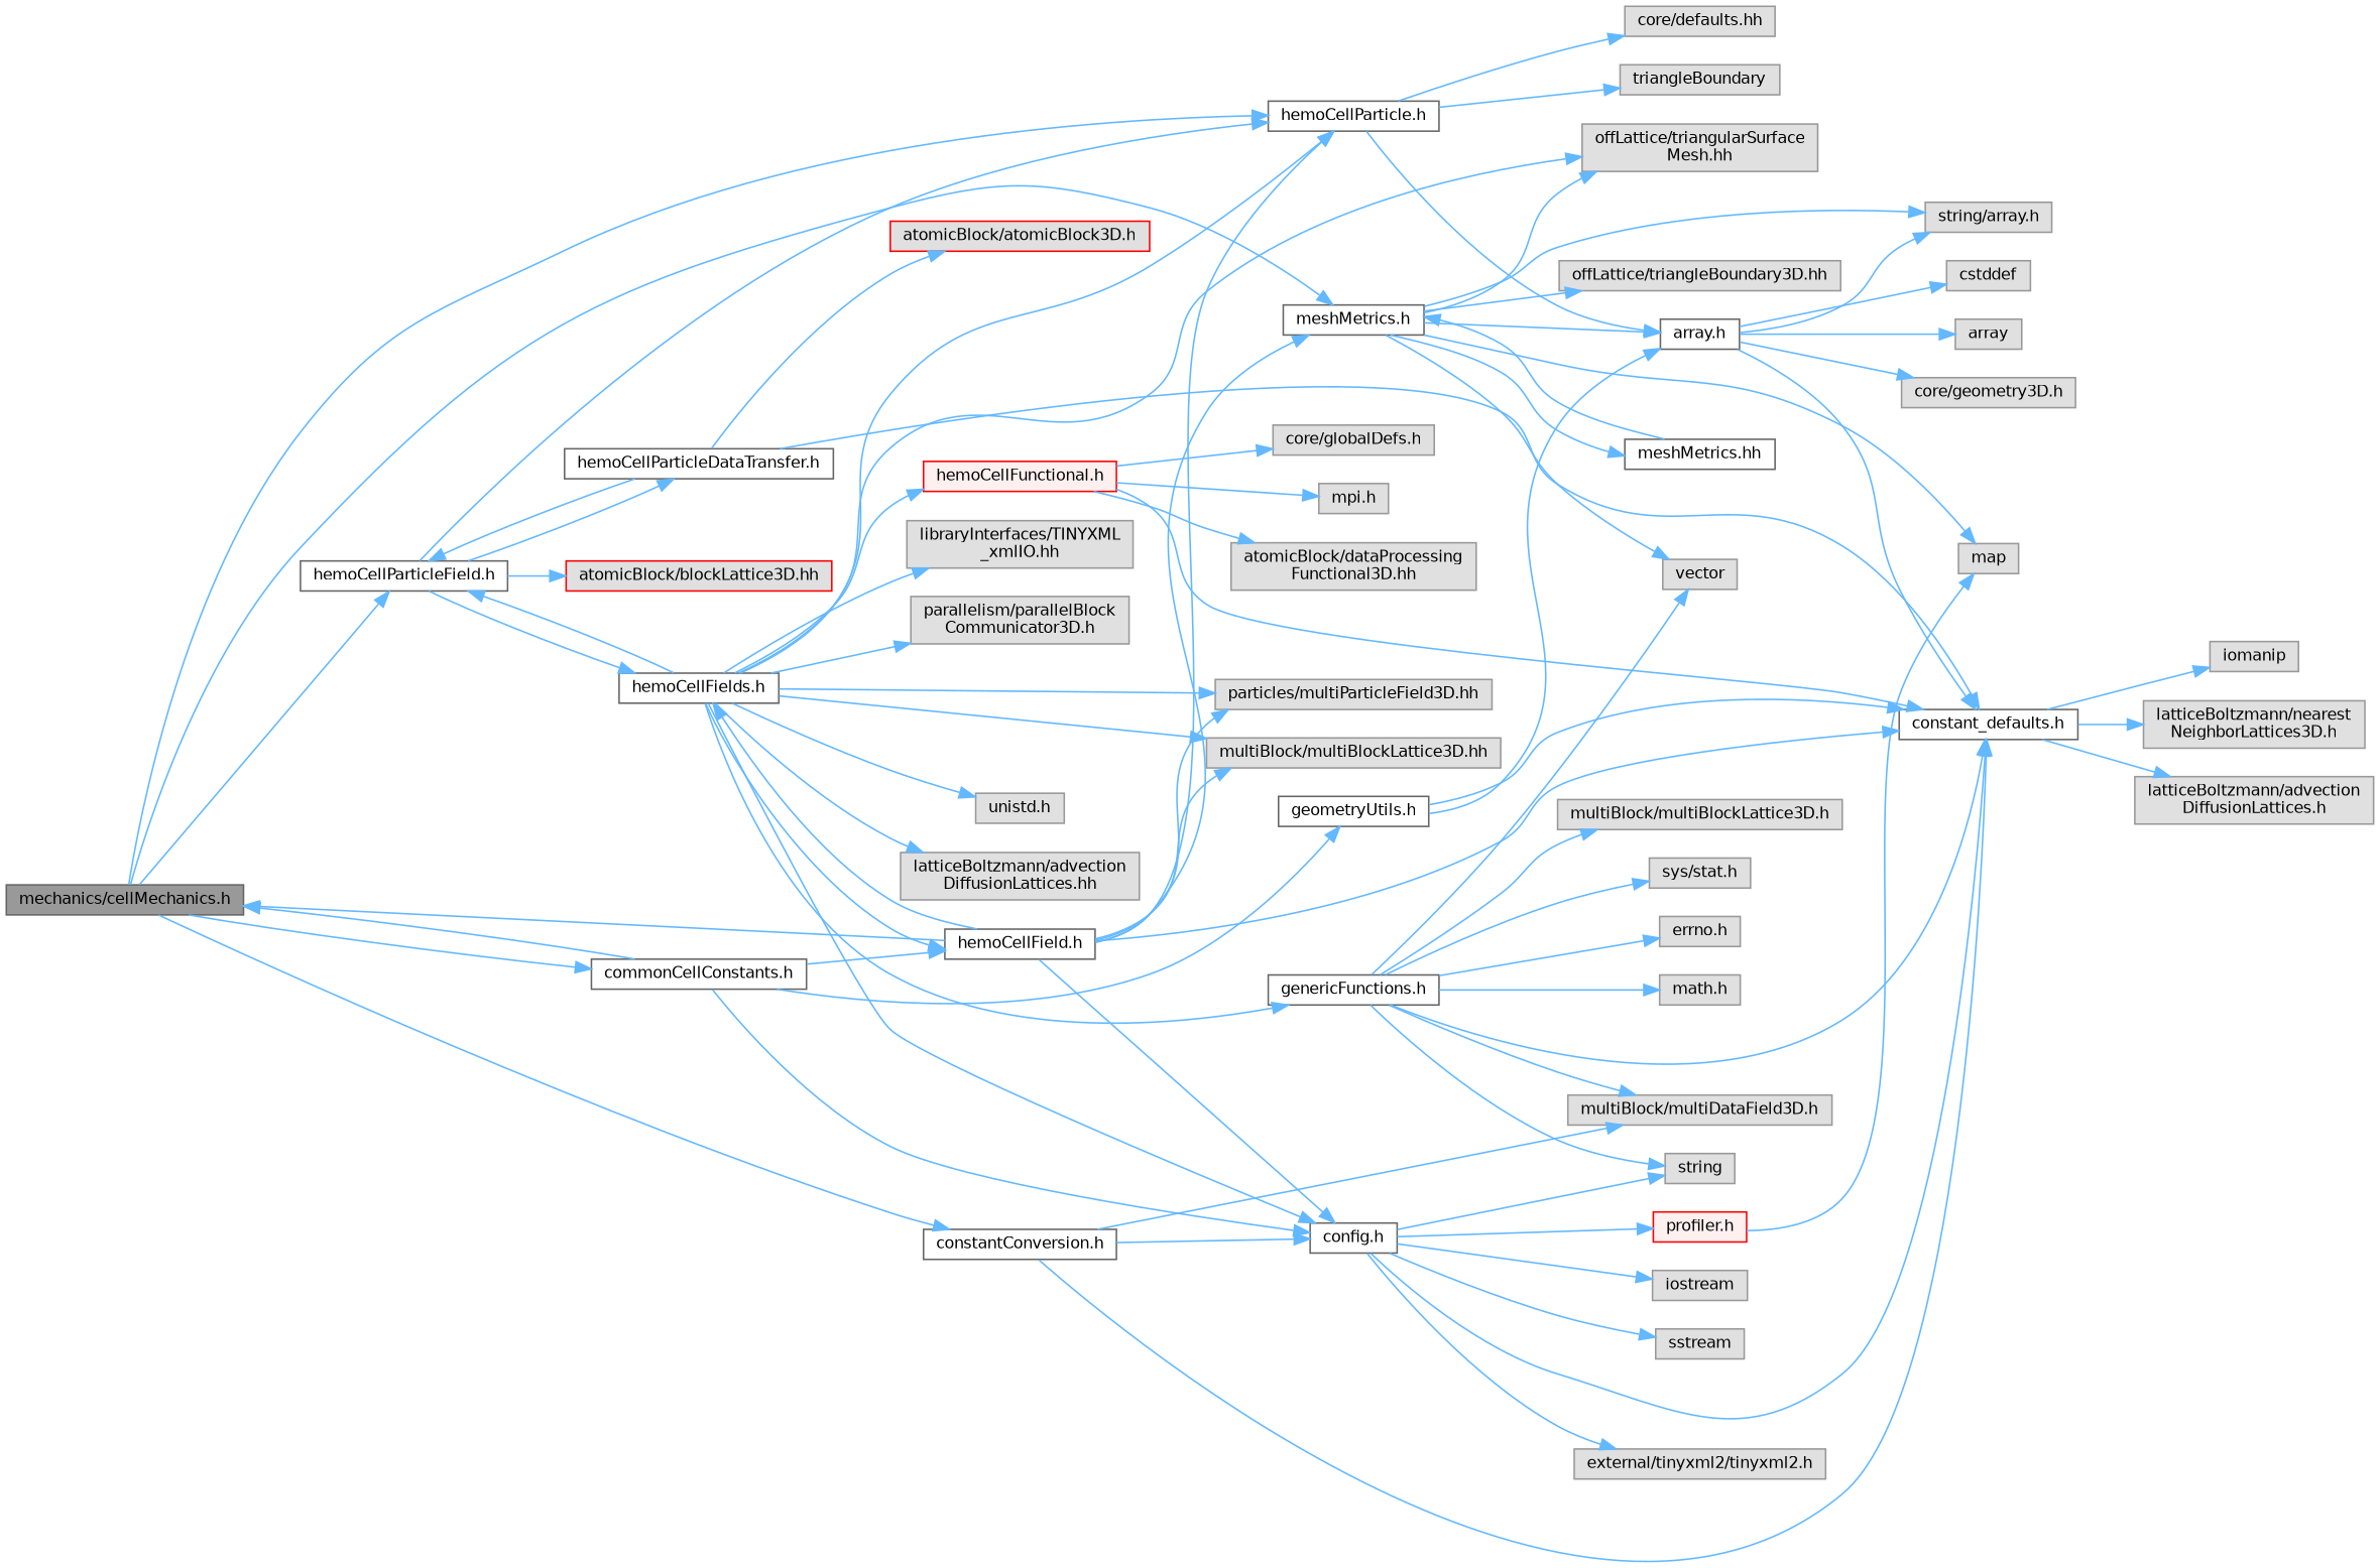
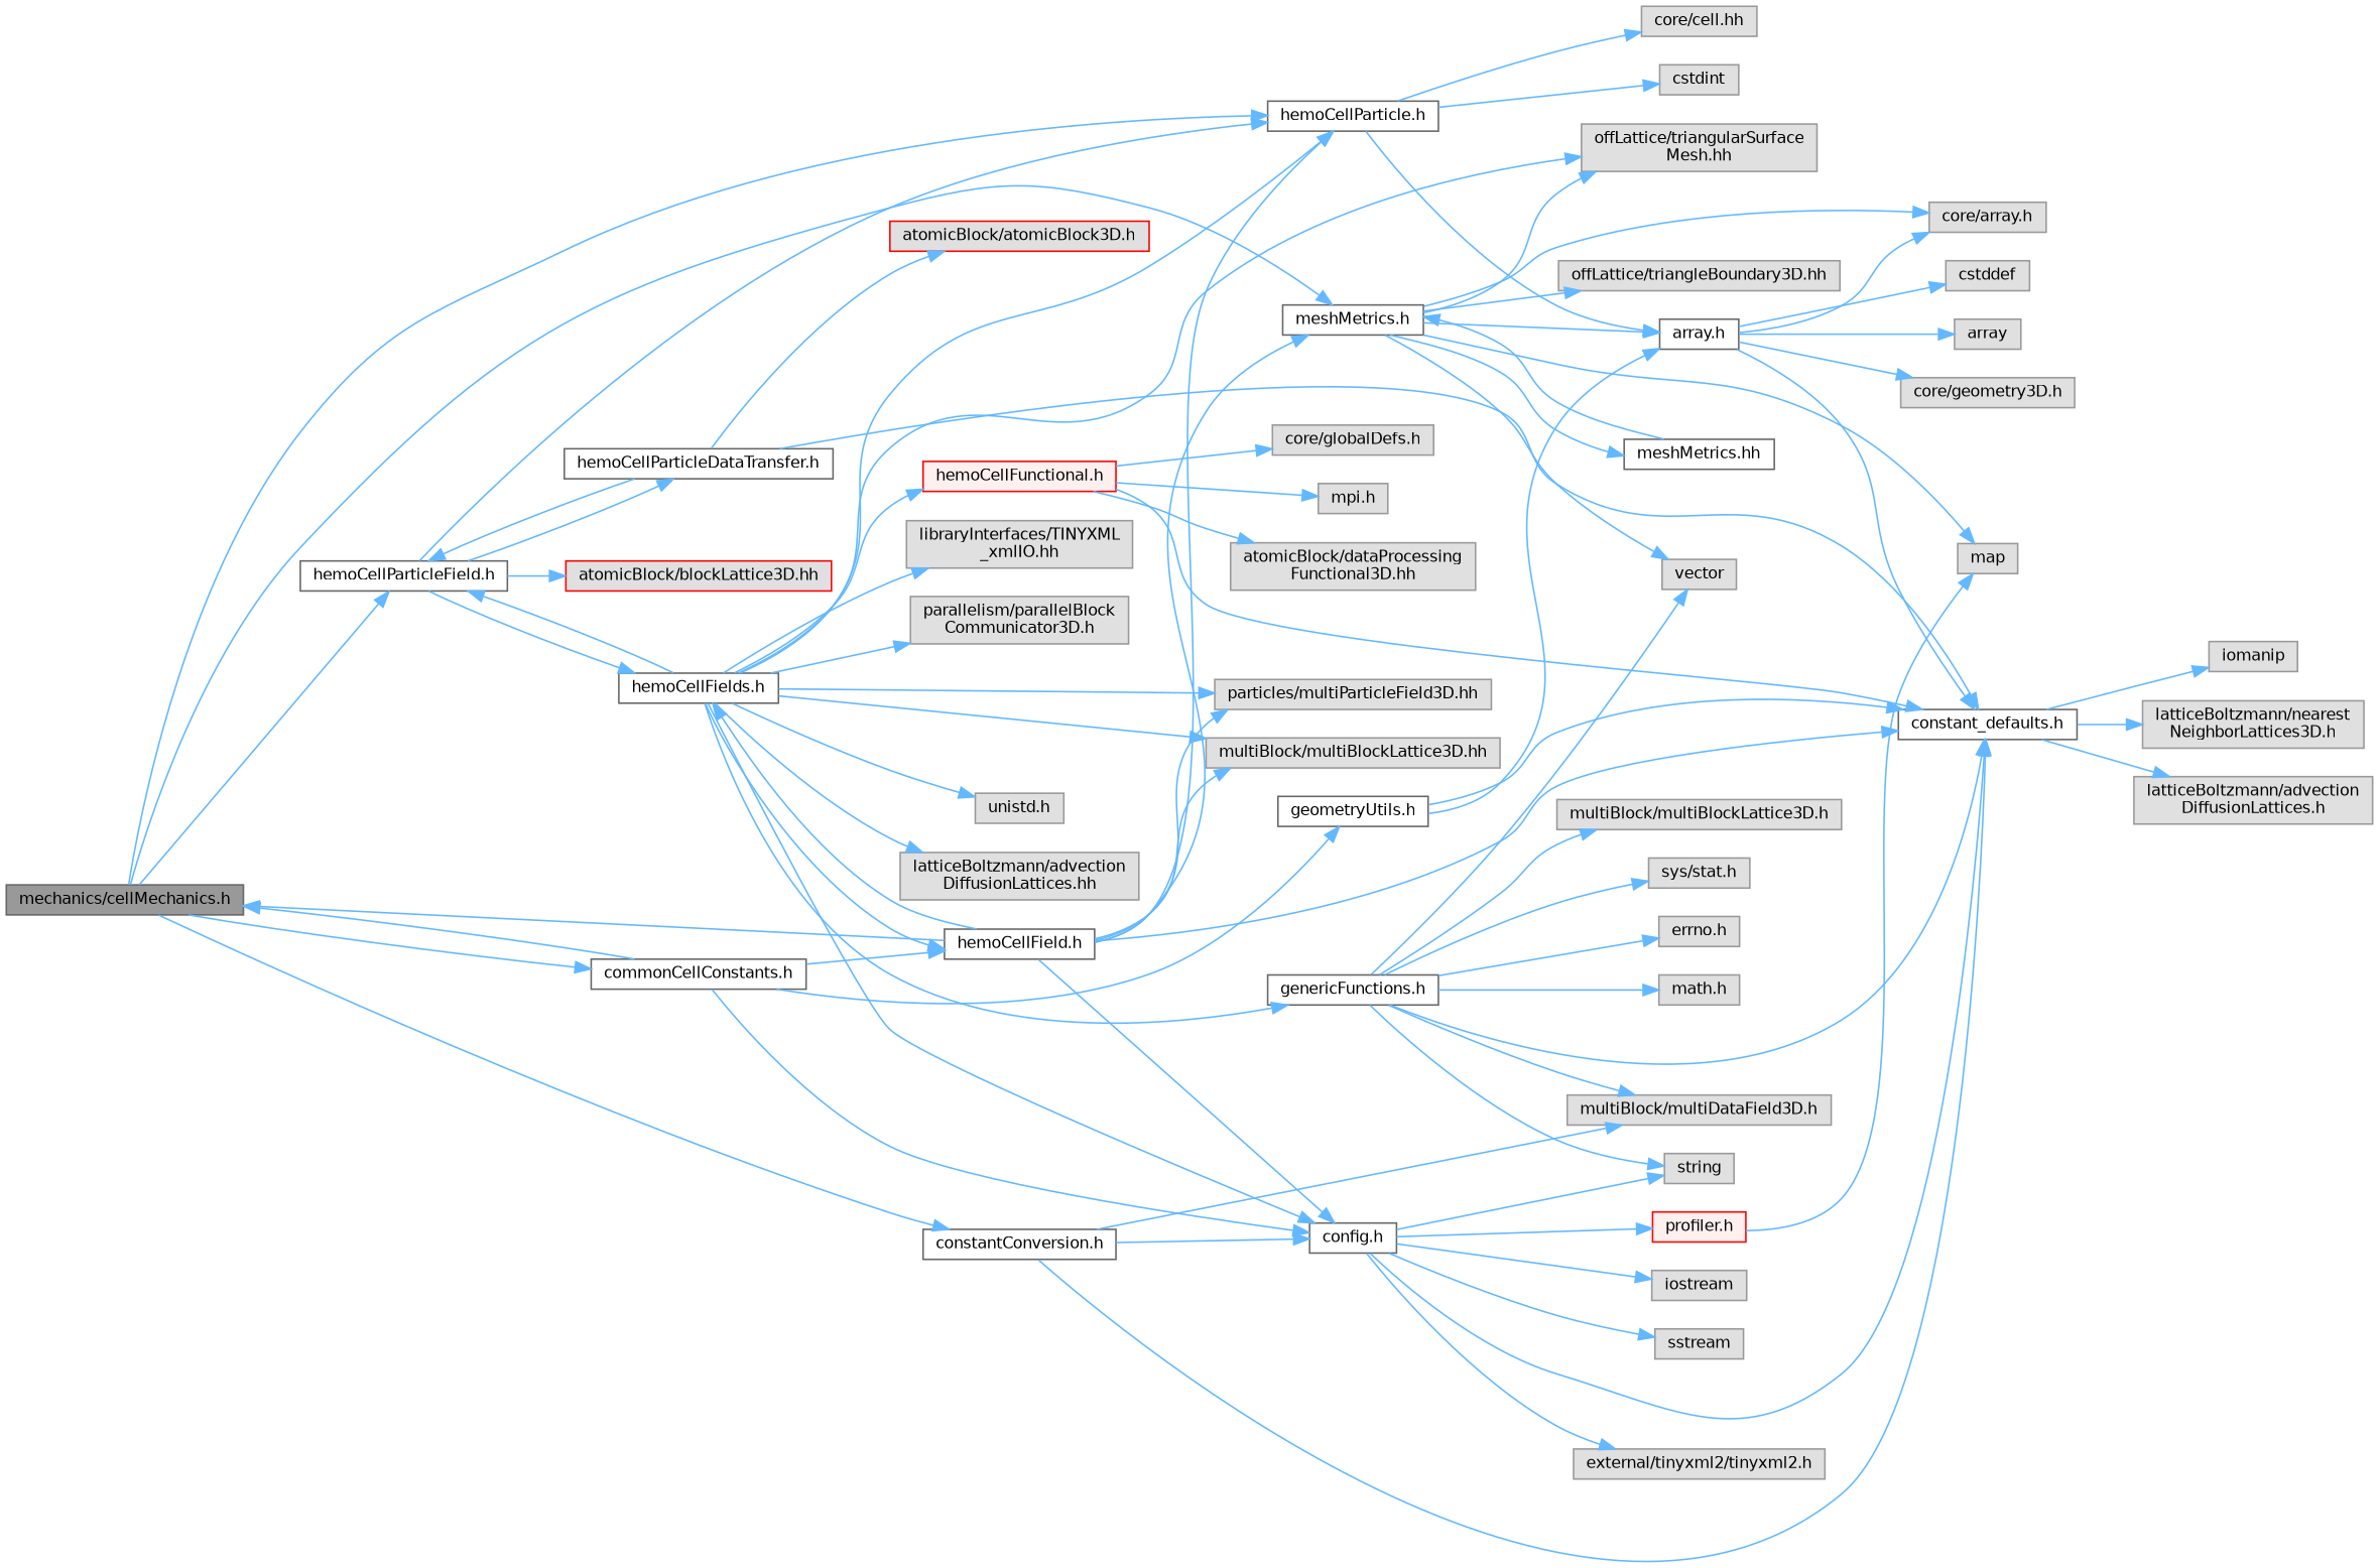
  digraph {
    rankdir=LR
    node [color=grey60 fillcolor="#E0E0E0" fontname=Helvetica fontsize=10 shape=box style=filled]
    edge [color=steelblue1 fontname=Helvetica fontsize=10 labelfontname=Helvetica labelfontsize=10 style=solid]
    n1 [color=gray40 fillcolor=grey60 fontcolor=black height=0.2 label="mechanics/cellMechanics.h" width=0.4]
    n2 [color=grey40 fillcolor=white height=0.2 label="hemoCellParticleField.h" width=0.4]
    n3 [color=grey40 fillcolor=white height=0.2 label="meshMetrics.h" width=0.4]
    n4 [color=grey40 fillcolor=white height=0.2 label="hemoCellParticle.h" width=0.4]
    n5 [color=grey40 fillcolor=white height=0.2 label="commonCellConstants.h" width=0.4]
    n6 [color=grey40 fillcolor=white height=0.2 label="constantConversion.h" width=0.4]
    n7 [color=grey40 fillcolor=white height=0.2 label="hemoCellFields.h" width=0.4]
    n8 [color=grey40 fillcolor=white height=0.2 label="hemoCellParticleDataTransfer.h" width=0.4]
    n9 [color=red height=0.2 label="atomicBlock/blockLattice3D.hh" width=0.4]
    n10 [height=0.2 label="offLattice/triangularSurface\lMesh.hh" width=0.4]
    n11 [height=0.2 label=vector width=0.4]
    n12 [height=0.2 label=map width=0.4]
-   n13 [height=0.2 label="string/array.h" width=0.4]
+   n13 [height=0.2 label="core/array.h" width=0.4]
    n14 [height=0.2 label="offLattice/triangleBoundary3D.hh" width=0.4]
    n15 [color=grey40 fillcolor=white height=0.2 label="array.h" width=0.4]
    n16 [color=grey40 fillcolor=white height=0.2 label="meshMetrics.hh" width=0.4]
-   n17 [height=0.2 label="core/defaults.hh" width=0.4]
-   n18 [height=0.2 label=triangleBoundary width=0.4]
+   n17 [height=0.2 label="core/cell.hh" width=0.4]
+   n18 [height=0.2 label=cstdint width=0.4]
    n19 [color=grey40 fillcolor=white height=0.2 label="hemoCellField.h" width=0.4]
    n20 [color=grey40 fillcolor=white height=0.2 label="config.h" width=0.4]
    n21 [color=grey40 fillcolor=white height=0.2 label="geometryUtils.h" width=0.4]
    n22 [height=0.2 label="multiBlock/multiDataField3D.h" width=0.4]
    n23 [color=grey40 fillcolor=white height=0.2 label="constant_defaults.h" width=0.4]
    n24 [color=grey40 fillcolor=white height=0.2 label="genericFunctions.h" width=0.4]
    n25 [color=red fillcolor="#FFF0F0" height=0.2 label="hemoCellFunctional.h" width=0.4]
    n26 [height=0.2 label="multiBlock/multiBlockLattice3D.hh" width=0.4]
    n27 [height=0.2 label="particles/multiParticleField3D.hh" width=0.4]
    n28 [height=0.2 label="unistd.h" width=0.4]
    n29 [height=0.2 label="latticeBoltzmann/advection\lDiffusionLattices.hh" width=0.4]
    n30 [height=0.2 label="libraryInterfaces/TINYXML\l_xmlIO.hh" width=0.4]
    n31 [height=0.2 label="parallelism/parallelBlock\lCommunicator3D.h" width=0.4]
    n32 [color=red height=0.2 label="atomicBlock/atomicBlock3D.h" width=0.4]
    n33 [height=0.2 label="sys/stat.h" width=0.4]
    n34 [height=0.2 label=string width=0.4]
    n35 [height=0.2 label="errno.h" width=0.4]
    n36 [height=0.2 label="math.h" width=0.4]
    n37 [height=0.2 label="multiBlock/multiBlockLattice3D.h" width=0.4]
    n38 [height=0.2 label="mpi.h" width=0.4]
    n39 [height=0.2 label="atomicBlock/dataProcessing\lFunctional3D.hh" width=0.4]
    n40 [height=0.2 label="core/globalDefs.h" width=0.4]
    n41 [color=red fillcolor="#FFF0F0" height=0.2 label="profiler.h" width=0.4]
    n42 [height=0.2 label="external/tinyxml2/tinyxml2.h" width=0.4]
    n43 [height=0.2 label=iostream width=0.4]
    n44 [height=0.2 label=sstream width=0.4]
    n45 [height=0.2 label=iomanip width=0.4]
    n46 [height=0.2 label="latticeBoltzmann/nearest\lNeighborLattices3D.h" width=0.4]
    n47 [height=0.2 label="latticeBoltzmann/advection\lDiffusionLattices.h" width=0.4]
    n48 [height=0.2 label=cstddef width=0.4]
    n49 [height=0.2 label=array width=0.4]
    n50 [height=0.2 label="core/geometry3D.h" width=0.4]
    n1 -> n2
    n1 -> n3
    n1 -> n4
    n1 -> n5
    n1 -> n6
    n2 -> n4
    n2 -> n7
    n2 -> n8
    n2 -> n9
    n3 -> n10
    n3 -> n11
    n3 -> n12
    n3 -> n13
    n3 -> n14
    n3 -> n15
    n3 -> n16
    n4 -> n15
    n4 -> n17
    n4 -> n18
    n5 -> n1
    n5 -> n19
    n5 -> n20
    n5 -> n21
    n6 -> n20
    n6 -> n22
    n6 -> n23
    n7 -> n2
    n7 -> n4
    n7 -> n10
    n7 -> n19
    n7 -> n20
    n7 -> n24
    n7 -> n25
    n7 -> n26
    n7 -> n27
    n7 -> n28
    n7 -> n29
    n7 -> n30
    n7 -> n31
    n8 -> n2
    n8 -> n23
    n8 -> n32
    n15 -> n13
    n15 -> n23
    n15 -> n48
    n15 -> n49
    n15 -> n50
    n16 -> n3
    n19 -> n1
    n19 -> n3
    n19 -> n4
    n19 -> n7
    n19 -> n20
    n19 -> n23
    n19 -> n26
    n19 -> n27
    n20 -> n23
    n20 -> n34
    n20 -> n41
    n20 -> n42
    n20 -> n43
    n20 -> n44
    n21 -> n15
    n21 -> n23
    n23 -> n45
    n23 -> n46
    n23 -> n47
    n24 -> n11
    n24 -> n22
    n24 -> n23
    n24 -> n33
    n24 -> n34
    n24 -> n35
    n24 -> n36
    n24 -> n37
    n25 -> n23
    n25 -> n38
    n25 -> n39
    n25 -> n40
    n41 -> n12
  }
